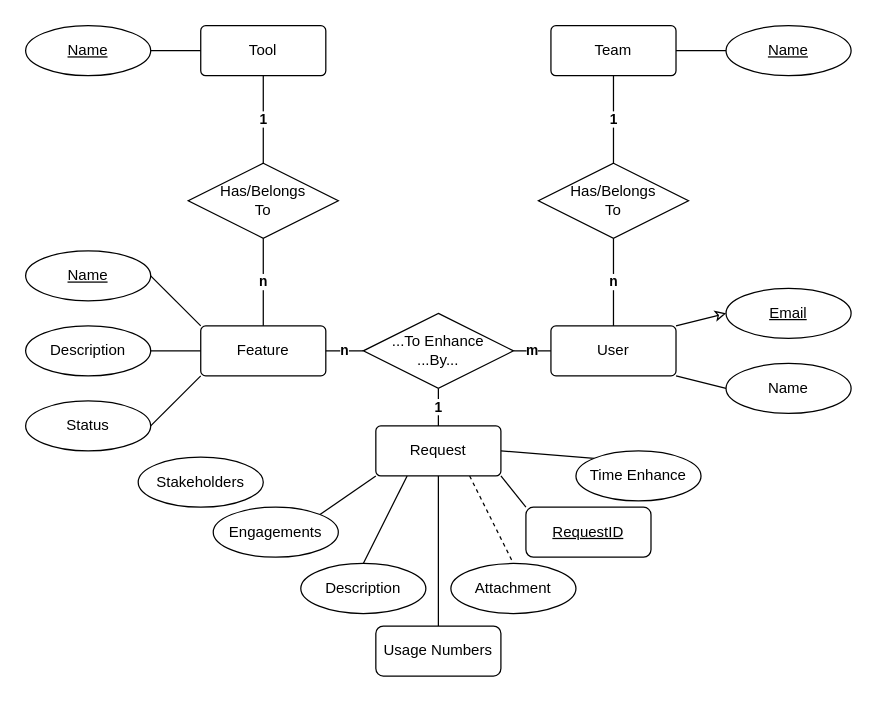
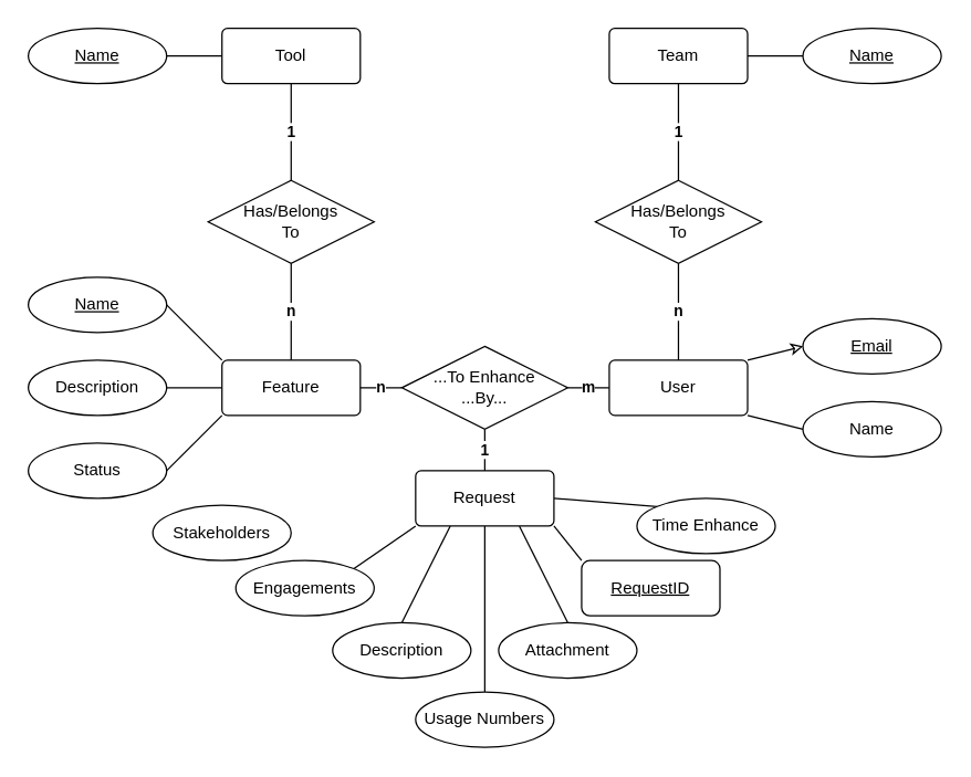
  <mxCell id="0" />
  <mxCell id="1" parent="0" />
  <mxCell id="2" value="&lt;b&gt;1&lt;/b&gt;" style="edgeStyle=none;rounded=0;orthogonalLoop=1;jettySize=auto;html=1;exitX=0.5;exitY=1;exitDx=0;exitDy=0;entryX=0.5;entryY=0;entryDx=0;entryDy=0;endArrow=none;endFill=0;" parent="1" source="3" target="24" edge="1"><mxGeometry relative="1" as="geometry" /></mxCell>
  <mxCell id="3" value="Tool" style="rounded=1;arcSize=10;whiteSpace=wrap;html=1;align=center;" parent="1" vertex="1"><mxGeometry x="160" y="20" width="100" height="40" as="geometry" /></mxCell>
  <mxCell id="4" value="Feature" style="rounded=1;arcSize=10;whiteSpace=wrap;html=1;align=center;" parent="1" vertex="1"><mxGeometry x="160" y="260" width="100" height="40" as="geometry" /></mxCell>
  <mxCell id="5" style="rounded=0;orthogonalLoop=1;jettySize=auto;html=1;exitX=1;exitY=0;exitDx=0;exitDy=0;entryX=0;entryY=0.5;entryDx=0;entryDy=0;endArrow=classic;endFill=0;" parent="1" source="8" target="14" edge="1"><mxGeometry relative="1" as="geometry" /></mxCell>
  <mxCell id="6" style="edgeStyle=none;rounded=0;orthogonalLoop=1;jettySize=auto;html=1;exitX=1;exitY=1;exitDx=0;exitDy=0;entryX=0;entryY=0.5;entryDx=0;entryDy=0;endArrow=none;endFill=0;" parent="1" source="8" target="15" edge="1"><mxGeometry relative="1" as="geometry" /></mxCell>
  <mxCell id="7" value="&lt;b&gt;m&lt;/b&gt;" style="edgeStyle=none;rounded=0;orthogonalLoop=1;jettySize=auto;html=1;exitX=0;exitY=0.5;exitDx=0;exitDy=0;entryX=1;entryY=0.5;entryDx=0;entryDy=0;endArrow=none;endFill=0;" parent="1" source="8" target="43" edge="1"><mxGeometry relative="1" as="geometry"><mxPoint x="430" y="355" as="targetPoint" /></mxGeometry></mxCell>
  <mxCell id="8" value="User" style="rounded=1;arcSize=10;whiteSpace=wrap;html=1;align=center;" parent="1" vertex="1"><mxGeometry x="440" y="260" width="100" height="40" as="geometry" /></mxCell>
  <mxCell id="9" style="edgeStyle=none;rounded=0;orthogonalLoop=1;jettySize=auto;html=1;exitX=1;exitY=0.5;exitDx=0;exitDy=0;entryX=0;entryY=0;entryDx=0;entryDy=0;endArrow=none;endFill=0;" parent="1" source="41" target="21" edge="1"><mxGeometry relative="1" as="geometry"><mxPoint x="414.96" y="322.02" as="sourcePoint" /></mxGeometry></mxCell>
  <mxCell id="10" style="edgeStyle=none;rounded=0;orthogonalLoop=1;jettySize=auto;html=1;exitX=1;exitY=1;exitDx=0;exitDy=0;entryX=0;entryY=0;entryDx=0;entryDy=0;endArrow=none;endFill=0;" parent="1" source="41" target="20" edge="1"><mxGeometry relative="1" as="geometry"><mxPoint x="390" y="337.5" as="sourcePoint" /></mxGeometry></mxCell>
- <mxCell id="11" style="edgeStyle=none;rounded=0;orthogonalLoop=1;jettySize=auto;html=1;exitX=0.75;exitY=1;exitDx=0;exitDy=0;entryX=0.5;entryY=0;entryDx=0;entryDy=0;endArrow=none;endFill=0;dashed=1;" parent="1" source="41" target="38" edge="1"><mxGeometry relative="1" as="geometry"><mxPoint x="370" y="351" as="sourcePoint" /></mxGeometry></mxCell>
+ <mxCell id="11" style="edgeStyle=none;rounded=0;orthogonalLoop=1;jettySize=auto;html=1;exitX=0.75;exitY=1;exitDx=0;exitDy=0;entryX=0.5;entryY=0;entryDx=0;entryDy=0;endArrow=none;endFill=0;" parent="1" source="41" target="38" edge="1"><mxGeometry relative="1" as="geometry"><mxPoint x="370" y="351" as="sourcePoint" /></mxGeometry></mxCell>
  <mxCell id="12" style="edgeStyle=none;rounded=0;orthogonalLoop=1;jettySize=auto;html=1;exitX=1;exitY=0.5;exitDx=0;exitDy=0;entryX=0;entryY=0.5;entryDx=0;entryDy=0;endArrow=none;endFill=0;" parent="1" source="13" target="19" edge="1"><mxGeometry relative="1" as="geometry" /></mxCell>
  <mxCell id="13" value="Team" style="rounded=1;arcSize=10;whiteSpace=wrap;html=1;align=center;" parent="1" vertex="1"><mxGeometry x="440" y="20" width="100" height="40" as="geometry" /></mxCell>
  <mxCell id="14" value="Email" style="ellipse;whiteSpace=wrap;html=1;align=center;fontStyle=4;" parent="1" vertex="1"><mxGeometry x="580" y="230" width="100" height="40" as="geometry" /></mxCell>
  <mxCell id="15" value="Name" style="ellipse;whiteSpace=wrap;html=1;align=center;" parent="1" vertex="1"><mxGeometry x="580" y="290" width="100" height="40" as="geometry" /></mxCell>
  <mxCell id="16" value="&lt;b&gt;n&lt;/b&gt;" style="edgeStyle=none;rounded=0;orthogonalLoop=1;jettySize=auto;html=1;exitX=0.5;exitY=1;exitDx=0;exitDy=0;entryX=0.5;entryY=0;entryDx=0;entryDy=0;endArrow=none;endFill=0;" parent="1" source="18" target="8" edge="1"><mxGeometry relative="1" as="geometry" /></mxCell>
  <mxCell id="17" value="&lt;b&gt;1&lt;/b&gt;" style="edgeStyle=none;rounded=0;orthogonalLoop=1;jettySize=auto;html=1;exitX=0.5;exitY=0;exitDx=0;exitDy=0;entryX=0.5;entryY=1;entryDx=0;entryDy=0;endArrow=none;endFill=0;" parent="1" source="18" target="13" edge="1"><mxGeometry relative="1" as="geometry" /></mxCell>
  <mxCell id="18" value="Has/Belongs&lt;br&gt;To" style="shape=rhombus;perimeter=rhombusPerimeter;whiteSpace=wrap;html=1;align=center;" parent="1" vertex="1"><mxGeometry x="430" y="130" width="120" height="60" as="geometry" /></mxCell>
  <mxCell id="19" value="Name" style="ellipse;whiteSpace=wrap;html=1;align=center;fontStyle=4;" parent="1" vertex="1"><mxGeometry x="580" y="20" width="100" height="40" as="geometry" /></mxCell>
  <mxCell id="20" value="RequestID" style="whiteSpace=wrap;html=1;align=center;fontStyle=4;rounded=1;" parent="1" vertex="1"><mxGeometry x="420" y="405" width="100" height="40" as="geometry" /></mxCell>
  <mxCell id="21" value="Time Enhance" style="ellipse;whiteSpace=wrap;html=1;align=center;" parent="1" vertex="1"><mxGeometry x="460" y="360" width="100" height="40" as="geometry" /></mxCell>
  <mxCell id="22" value="&lt;span&gt;n&lt;/span&gt;" style="edgeStyle=none;rounded=0;orthogonalLoop=1;jettySize=auto;html=1;exitX=0;exitY=0.5;exitDx=0;exitDy=0;entryX=1;entryY=0.5;entryDx=0;entryDy=0;endArrow=none;endFill=0;fontStyle=1" parent="1" source="43" target="4" edge="1"><mxGeometry relative="1" as="geometry"><mxPoint x="270" y="355" as="sourcePoint" /></mxGeometry></mxCell>
  <mxCell id="23" value="&lt;b&gt;n&lt;/b&gt;" style="edgeStyle=none;rounded=0;orthogonalLoop=1;jettySize=auto;html=1;exitX=0.5;exitY=1;exitDx=0;exitDy=0;entryX=0.5;entryY=0;entryDx=0;entryDy=0;endArrow=none;endFill=0;" parent="1" source="24" target="4" edge="1"><mxGeometry relative="1" as="geometry" /></mxCell>
  <mxCell id="24" value="Has/Belongs&lt;br&gt;To" style="shape=rhombus;perimeter=rhombusPerimeter;whiteSpace=wrap;html=1;align=center;" parent="1" vertex="1"><mxGeometry x="150" y="130" width="120" height="60" as="geometry" /></mxCell>
  <mxCell id="25" style="edgeStyle=none;rounded=0;orthogonalLoop=1;jettySize=auto;html=1;exitX=1;exitY=0.5;exitDx=0;exitDy=0;entryX=0;entryY=0.5;entryDx=0;entryDy=0;endArrow=none;endFill=0;" parent="1" source="26" target="3" edge="1"><mxGeometry relative="1" as="geometry" /></mxCell>
  <mxCell id="26" value="Name" style="ellipse;whiteSpace=wrap;html=1;align=center;fontStyle=4;" parent="1" vertex="1"><mxGeometry x="20" y="20" width="100" height="40" as="geometry" /></mxCell>
  <mxCell id="27" style="edgeStyle=none;rounded=0;orthogonalLoop=1;jettySize=auto;html=1;exitX=1;exitY=0.5;exitDx=0;exitDy=0;entryX=0;entryY=0;entryDx=0;entryDy=0;endArrow=none;endFill=0;" parent="1" source="28" target="4" edge="1"><mxGeometry relative="1" as="geometry" /></mxCell>
  <mxCell id="28" value="Name" style="ellipse;whiteSpace=wrap;html=1;align=center;fontStyle=4;" parent="1" vertex="1"><mxGeometry x="20" y="200" width="100" height="40" as="geometry" /></mxCell>
  <mxCell id="29" style="edgeStyle=none;rounded=0;orthogonalLoop=1;jettySize=auto;html=1;exitX=1;exitY=0.5;exitDx=0;exitDy=0;entryX=0;entryY=0.5;entryDx=0;entryDy=0;endArrow=none;endFill=0;" parent="1" source="30" target="4" edge="1"><mxGeometry relative="1" as="geometry" /></mxCell>
  <mxCell id="30" value="Description" style="ellipse;whiteSpace=wrap;html=1;align=center;" parent="1" vertex="1"><mxGeometry x="20" y="260" width="100" height="40" as="geometry" /></mxCell>
  <mxCell id="31" style="edgeStyle=none;rounded=0;orthogonalLoop=1;jettySize=auto;html=1;exitX=1;exitY=0.5;exitDx=0;exitDy=0;entryX=0;entryY=1;entryDx=0;entryDy=0;endArrow=none;endFill=0;" parent="1" source="32" target="4" edge="1"><mxGeometry relative="1" as="geometry" /></mxCell>
  <mxCell id="32" value="Status" style="ellipse;whiteSpace=wrap;html=1;align=center;" parent="1" vertex="1"><mxGeometry x="20" y="320" width="100" height="40" as="geometry" /></mxCell>
  <mxCell id="33" value="Stakeholders" style="ellipse;whiteSpace=wrap;html=1;align=center;" parent="1" vertex="1"><mxGeometry x="110" y="365" width="100" height="40" as="geometry" /></mxCell>
  <mxCell id="34" style="edgeStyle=none;rounded=0;orthogonalLoop=1;jettySize=auto;html=1;exitX=1;exitY=0;exitDx=0;exitDy=0;endArrow=none;endFill=0;entryX=0;entryY=1;entryDx=0;entryDy=0;" parent="1" source="35" target="41" edge="1"><mxGeometry relative="1" as="geometry"><mxPoint x="310" y="337.5" as="targetPoint" /></mxGeometry></mxCell>
  <mxCell id="35" value="Engagements" style="ellipse;whiteSpace=wrap;html=1;align=center;" parent="1" vertex="1"><mxGeometry x="170" y="405" width="100" height="40" as="geometry" /></mxCell>
  <mxCell id="36" style="edgeStyle=none;rounded=0;orthogonalLoop=1;jettySize=auto;html=1;exitX=0.5;exitY=0;exitDx=0;exitDy=0;entryX=0.25;entryY=1;entryDx=0;entryDy=0;endArrow=none;endFill=0;" parent="1" source="37" target="41" edge="1"><mxGeometry relative="1" as="geometry"><mxPoint x="330" y="348.03" as="targetPoint" /></mxGeometry></mxCell>
  <mxCell id="37" value="Description" style="ellipse;whiteSpace=wrap;html=1;align=center;" parent="1" vertex="1"><mxGeometry x="240" y="450" width="100" height="40" as="geometry" /></mxCell>
  <mxCell id="38" value="Attachment" style="ellipse;whiteSpace=wrap;html=1;align=center;" parent="1" vertex="1"><mxGeometry x="360" y="450" width="100" height="40" as="geometry" /></mxCell>
  <mxCell id="39" style="edgeStyle=orthogonalEdgeStyle;rounded=0;orthogonalLoop=1;jettySize=auto;html=1;exitX=0.5;exitY=1;exitDx=0;exitDy=0;entryX=0.5;entryY=0;entryDx=0;entryDy=0;endArrow=none;endFill=0;" parent="1" source="41" target="40" edge="1"><mxGeometry relative="1" as="geometry"><mxPoint x="350" y="360" as="sourcePoint" /></mxGeometry></mxCell>
- <mxCell id="40" value="Usage Numbers" style="whiteSpace=wrap;html=1;align=center;rounded=1;" parent="1" vertex="1"><mxGeometry x="300" y="500" width="100" height="40" as="geometry" /></mxCell>
+ <mxCell id="40" value="Usage Numbers" style="ellipse;whiteSpace=wrap;html=1;align=center;" parent="1" vertex="1"><mxGeometry x="300" y="500" width="100" height="40" as="geometry" /></mxCell>
  <mxCell id="41" value="Request" style="rounded=1;arcSize=10;whiteSpace=wrap;html=1;align=center;" vertex="1" parent="1"><mxGeometry x="300" y="340" width="100" height="40" as="geometry" /></mxCell>
  <mxCell id="42" value="&lt;b&gt;1&lt;/b&gt;" style="edgeStyle=orthogonalEdgeStyle;rounded=0;orthogonalLoop=1;jettySize=auto;html=1;exitX=0.5;exitY=1;exitDx=0;exitDy=0;entryX=0.5;entryY=0;entryDx=0;entryDy=0;endArrow=none;endFill=0;" edge="1" parent="1" source="43" target="41"><mxGeometry relative="1" as="geometry" /></mxCell>
  <mxCell id="43" value="...To Enhance&lt;br&gt;...By..." style="shape=rhombus;perimeter=rhombusPerimeter;whiteSpace=wrap;html=1;align=center;" vertex="1" parent="1"><mxGeometry x="290" y="250" width="120" height="60" as="geometry" /></mxCell>
